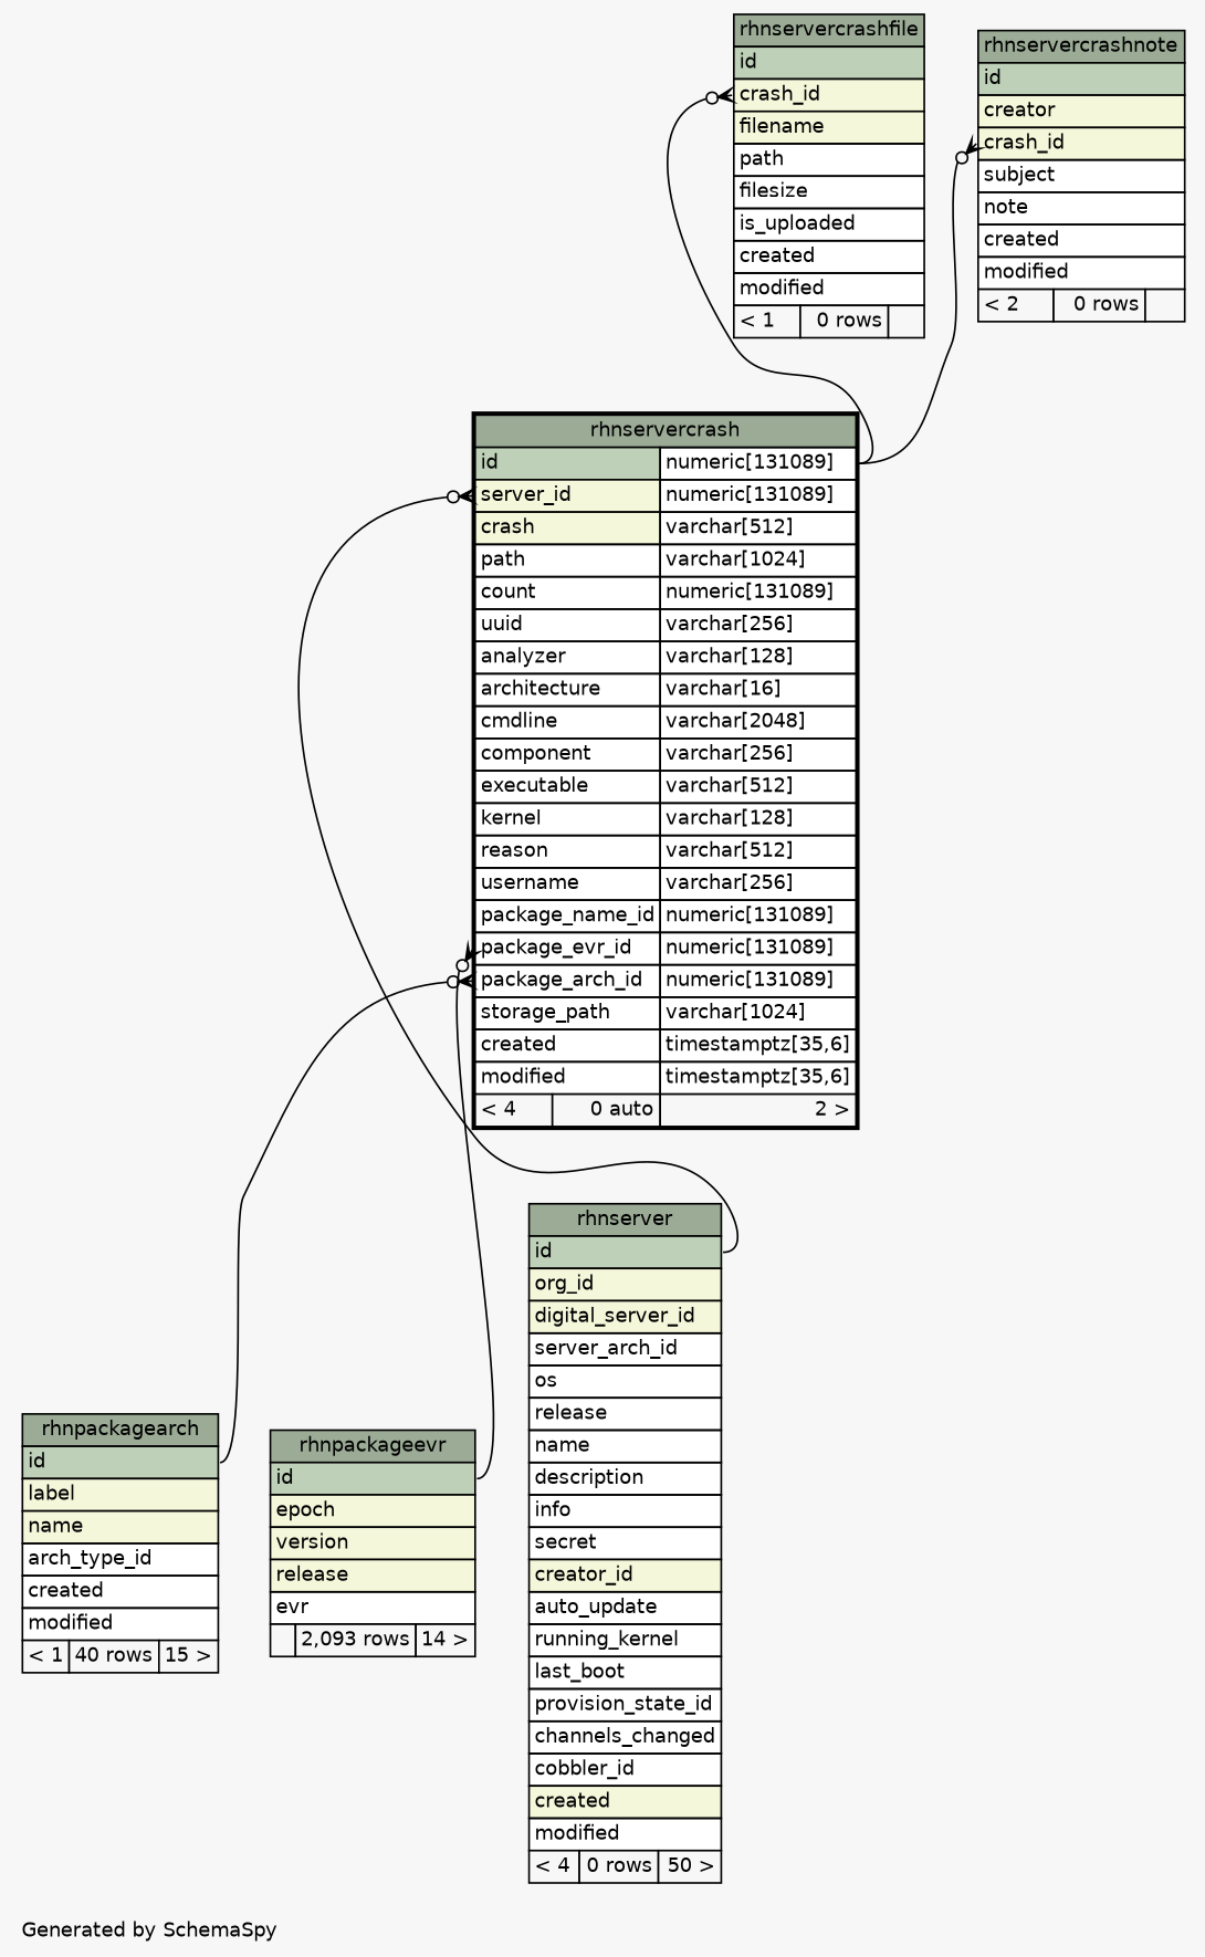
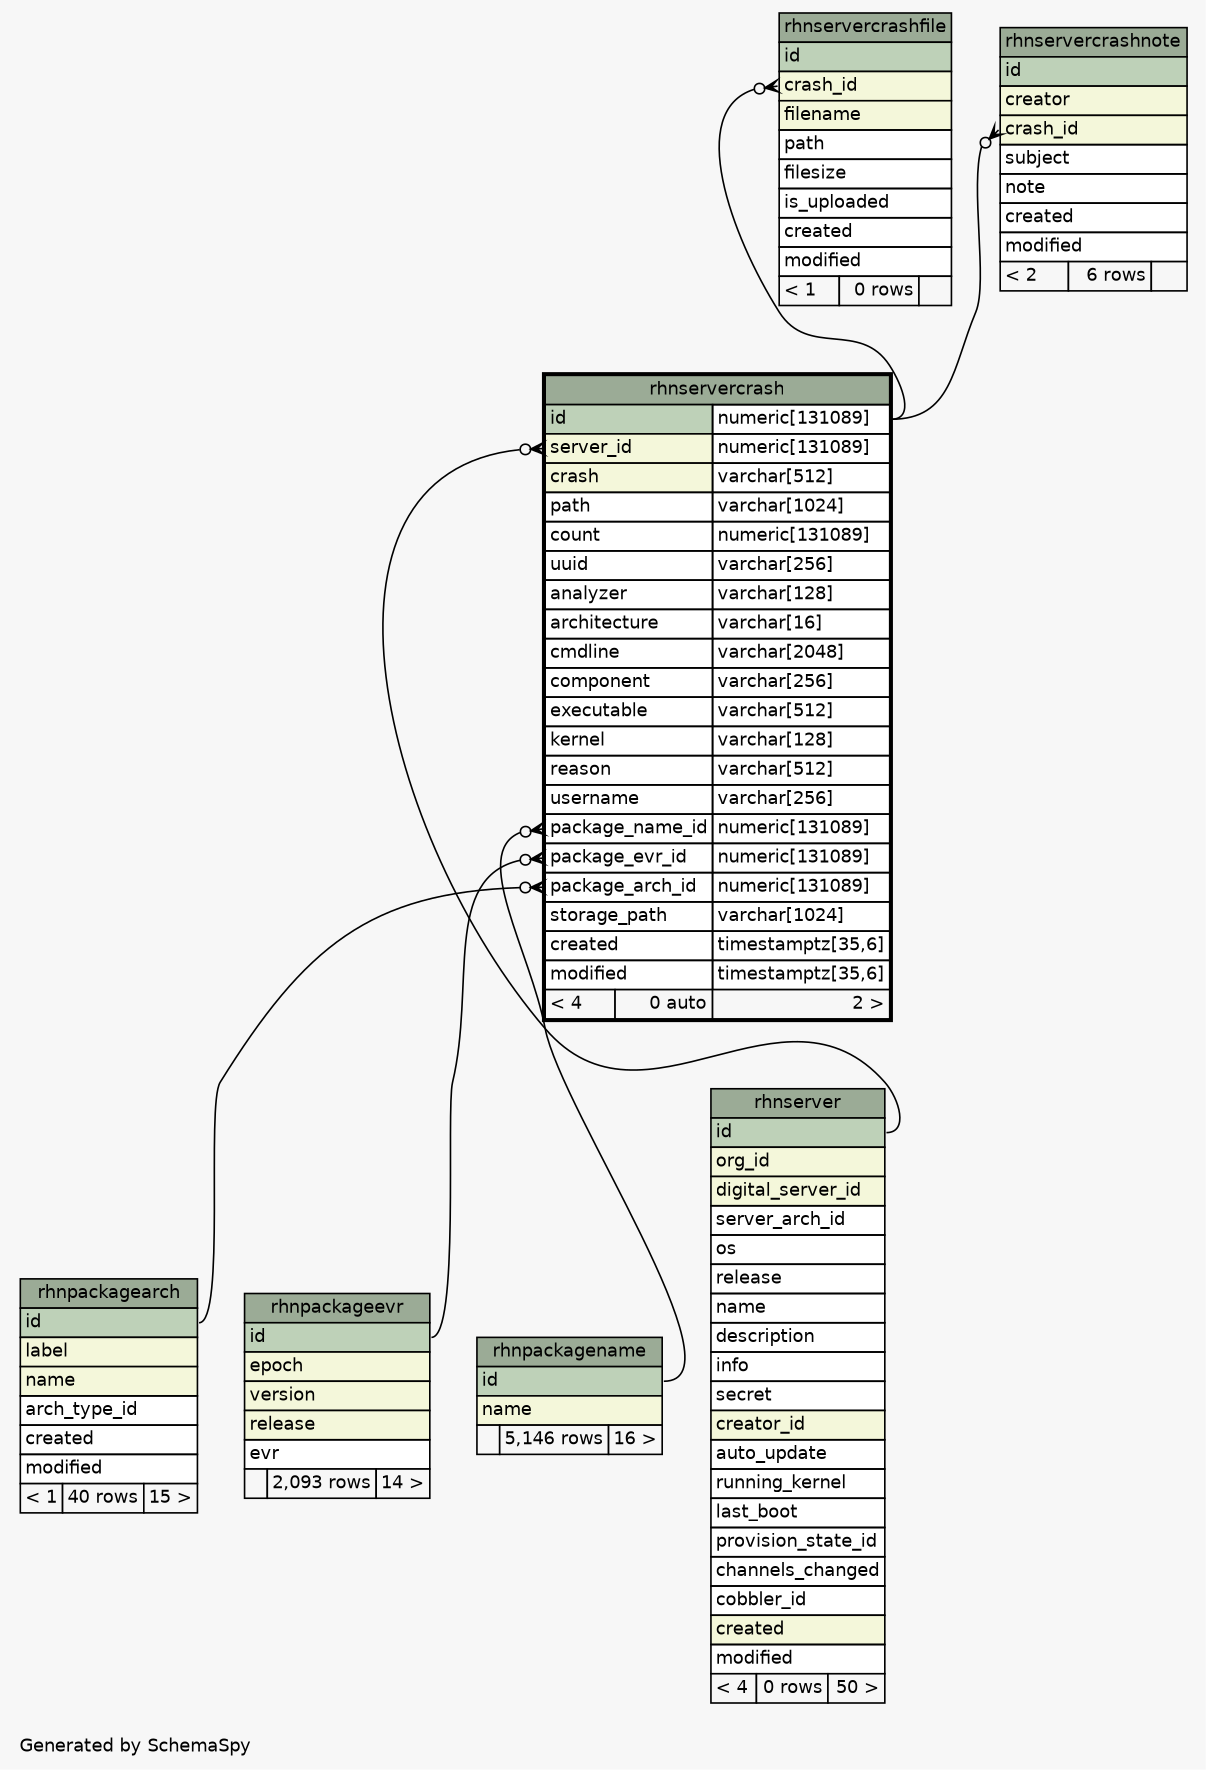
  digraph {
    bgcolor="#f7f7f7"
    fontname=Helvetica
    fontsize=11
    label="\nGenerated by SchemaSpy"
    labeljust=l
    nodesep=0.18
    rankdir=TB
    ranksep=0.46
    node [fontname=Helvetica fontsize=11 shape=plaintext]
    edge [arrowhead=none arrowsize=0.8 arrowtail=crowodot dir=back headport="id:e" tailport="crash_id:w"]
    n1 [label=<     <TABLE BORDER="2" CELLBORDER="1" CELLSPACING="0" BGCOLOR="#ffffff">       <TR><TD COLSPAN="3" BGCOLOR="#9bab96" ALIGN="CENTER">rhnservercrash</TD></TR>       <TR><TD PORT="id" COLSPAN="2" BGCOLOR="#bed1b8" ALIGN="LEFT">id</TD><TD PORT="id.type" ALIGN="LEFT">numeric[131089]</TD></TR>       <TR><TD PORT="server_id" COLSPAN="2" BGCOLOR="#f4f7da" ALIGN="LEFT">server_id</TD><TD PORT="server_id.type" ALIGN="LEFT">numeric[131089]</TD></TR>       <TR><TD PORT="crash" COLSPAN="2" BGCOLOR="#f4f7da" ALIGN="LEFT">crash</TD><TD PORT="crash.type" ALIGN="LEFT">varchar[512]</TD></TR>       <TR><TD PORT="path" COLSPAN="2" ALIGN="LEFT">path</TD><TD PORT="path.type" ALIGN="LEFT">varchar[1024]</TD></TR>       <TR><TD PORT="count" COLSPAN="2" ALIGN="LEFT">count</TD><TD PORT="count.type" ALIGN="LEFT">numeric[131089]</TD></TR>       <TR><TD PORT="uuid" COLSPAN="2" ALIGN="LEFT">uuid</TD><TD PORT="uuid.type" ALIGN="LEFT">varchar[256]</TD></TR>       <TR><TD PORT="analyzer" COLSPAN="2" ALIGN="LEFT">analyzer</TD><TD PORT="analyzer.type" ALIGN="LEFT">varchar[128]</TD></TR>       <TR><TD PORT="architecture" COLSPAN="2" ALIGN="LEFT">architecture</TD><TD PORT="architecture.type" ALIGN="LEFT">varchar[16]</TD></TR>       <TR><TD PORT="cmdline" COLSPAN="2" ALIGN="LEFT">cmdline</TD><TD PORT="cmdline.type" ALIGN="LEFT">varchar[2048]</TD></TR>       <TR><TD PORT="component" COLSPAN="2" ALIGN="LEFT">component</TD><TD PORT="component.type" ALIGN="LEFT">varchar[256]</TD></TR>       <TR><TD PORT="executable" COLSPAN="2" ALIGN="LEFT">executable</TD><TD PORT="executable.type" ALIGN="LEFT">varchar[512]</TD></TR>       <TR><TD PORT="kernel" COLSPAN="2" ALIGN="LEFT">kernel</TD><TD PORT="kernel.type" ALIGN="LEFT">varchar[128]</TD></TR>       <TR><TD PORT="reason" COLSPAN="2" ALIGN="LEFT">reason</TD><TD PORT="reason.type" ALIGN="LEFT">varchar[512]</TD></TR>       <TR><TD PORT="username" COLSPAN="2" ALIGN="LEFT">username</TD><TD PORT="username.type" ALIGN="LEFT">varchar[256]</TD></TR>       <TR><TD PORT="package_name_id" COLSPAN="2" ALIGN="LEFT">package_name_id</TD><TD PORT="package_name_id.type" ALIGN="LEFT">numeric[131089]</TD></TR>       <TR><TD PORT="package_evr_id" COLSPAN="2" ALIGN="LEFT">package_evr_id</TD><TD PORT="package_evr_id.type" ALIGN="LEFT">numeric[131089]</TD></TR>       <TR><TD PORT="package_arch_id" COLSPAN="2" ALIGN="LEFT">package_arch_id</TD><TD PORT="package_arch_id.type" ALIGN="LEFT">numeric[131089]</TD></TR>       <TR><TD PORT="storage_path" COLSPAN="2" ALIGN="LEFT">storage_path</TD><TD PORT="storage_path.type" ALIGN="LEFT">varchar[1024]</TD></TR>       <TR><TD PORT="created" COLSPAN="2" ALIGN="LEFT">created</TD><TD PORT="created.type" ALIGN="LEFT">timestamptz[35,6]</TD></TR>       <TR><TD PORT="modified" COLSPAN="2" ALIGN="LEFT">modified</TD><TD PORT="modified.type" ALIGN="LEFT">timestamptz[35,6]</TD></TR>       <TR><TD ALIGN="LEFT" BGCOLOR="#f7f7f7">&lt; 4</TD><TD ALIGN="RIGHT" BGCOLOR="#f7f7f7">0 auto</TD><TD ALIGN="RIGHT" BGCOLOR="#f7f7f7">2 &gt;</TD></TR>     </TABLE>>]
    n2 [label=<     <TABLE BORDER="0" CELLBORDER="1" CELLSPACING="0" BGCOLOR="#ffffff">       <TR><TD COLSPAN="3" BGCOLOR="#9bab96" ALIGN="CENTER">rhnpackagearch</TD></TR>       <TR><TD PORT="id" COLSPAN="3" BGCOLOR="#bed1b8" ALIGN="LEFT">id</TD></TR>       <TR><TD PORT="label" COLSPAN="3" BGCOLOR="#f4f7da" ALIGN="LEFT">label</TD></TR>       <TR><TD PORT="name" COLSPAN="3" BGCOLOR="#f4f7da" ALIGN="LEFT">name</TD></TR>       <TR><TD PORT="arch_type_id" COLSPAN="3" ALIGN="LEFT">arch_type_id</TD></TR>       <TR><TD PORT="created" COLSPAN="3" ALIGN="LEFT">created</TD></TR>       <TR><TD PORT="modified" COLSPAN="3" ALIGN="LEFT">modified</TD></TR>       <TR><TD ALIGN="LEFT" BGCOLOR="#f7f7f7">&lt; 1</TD><TD ALIGN="RIGHT" BGCOLOR="#f7f7f7">40 rows</TD><TD ALIGN="RIGHT" BGCOLOR="#f7f7f7">15 &gt;</TD></TR>     </TABLE>>]
    n3 [label=<     <TABLE BORDER="0" CELLBORDER="1" CELLSPACING="0" BGCOLOR="#ffffff">       <TR><TD COLSPAN="3" BGCOLOR="#9bab96" ALIGN="CENTER">rhnpackageevr</TD></TR>       <TR><TD PORT="id" COLSPAN="3" BGCOLOR="#bed1b8" ALIGN="LEFT">id</TD></TR>       <TR><TD PORT="epoch" COLSPAN="3" BGCOLOR="#f4f7da" ALIGN="LEFT">epoch</TD></TR>       <TR><TD PORT="version" COLSPAN="3" BGCOLOR="#f4f7da" ALIGN="LEFT">version</TD></TR>       <TR><TD PORT="release" COLSPAN="3" BGCOLOR="#f4f7da" ALIGN="LEFT">release</TD></TR>       <TR><TD PORT="evr" COLSPAN="3" ALIGN="LEFT">evr</TD></TR>       <TR><TD ALIGN="LEFT" BGCOLOR="#f7f7f7">  </TD><TD ALIGN="RIGHT" BGCOLOR="#f7f7f7">2,093 rows</TD><TD ALIGN="RIGHT" BGCOLOR="#f7f7f7">14 &gt;</TD></TR>     </TABLE>>]
+   n4 [label=<     <TABLE BORDER="0" CELLBORDER="1" CELLSPACING="0" BGCOLOR="#ffffff">       <TR><TD COLSPAN="3" BGCOLOR="#9bab96" ALIGN="CENTER">rhnpackagename</TD></TR>       <TR><TD PORT="id" COLSPAN="3" BGCOLOR="#bed1b8" ALIGN="LEFT">id</TD></TR>       <TR><TD PORT="name" COLSPAN="3" BGCOLOR="#f4f7da" ALIGN="LEFT">name</TD></TR>       <TR><TD ALIGN="LEFT" BGCOLOR="#f7f7f7">  </TD><TD ALIGN="RIGHT" BGCOLOR="#f7f7f7">5,146 rows</TD><TD ALIGN="RIGHT" BGCOLOR="#f7f7f7">16 &gt;</TD></TR>     </TABLE>>]
    n5 [label=<     <TABLE BORDER="0" CELLBORDER="1" CELLSPACING="0" BGCOLOR="#ffffff">       <TR><TD COLSPAN="3" BGCOLOR="#9bab96" ALIGN="CENTER">rhnserver</TD></TR>       <TR><TD PORT="id" COLSPAN="3" BGCOLOR="#bed1b8" ALIGN="LEFT">id</TD></TR>       <TR><TD PORT="org_id" COLSPAN="3" BGCOLOR="#f4f7da" ALIGN="LEFT">org_id</TD></TR>       <TR><TD PORT="digital_server_id" COLSPAN="3" BGCOLOR="#f4f7da" ALIGN="LEFT">digital_server_id</TD></TR>       <TR><TD PORT="server_arch_id" COLSPAN="3" ALIGN="LEFT">server_arch_id</TD></TR>       <TR><TD PORT="os" COLSPAN="3" ALIGN="LEFT">os</TD></TR>       <TR><TD PORT="release" COLSPAN="3" ALIGN="LEFT">release</TD></TR>       <TR><TD PORT="name" COLSPAN="3" ALIGN="LEFT">name</TD></TR>       <TR><TD PORT="description" COLSPAN="3" ALIGN="LEFT">description</TD></TR>       <TR><TD PORT="info" COLSPAN="3" ALIGN="LEFT">info</TD></TR>       <TR><TD PORT="secret" COLSPAN="3" ALIGN="LEFT">secret</TD></TR>       <TR><TD PORT="creator_id" COLSPAN="3" BGCOLOR="#f4f7da" ALIGN="LEFT">creator_id</TD></TR>       <TR><TD PORT="auto_update" COLSPAN="3" ALIGN="LEFT">auto_update</TD></TR>       <TR><TD PORT="running_kernel" COLSPAN="3" ALIGN="LEFT">running_kernel</TD></TR>       <TR><TD PORT="last_boot" COLSPAN="3" ALIGN="LEFT">last_boot</TD></TR>       <TR><TD PORT="provision_state_id" COLSPAN="3" ALIGN="LEFT">provision_state_id</TD></TR>       <TR><TD PORT="channels_changed" COLSPAN="3" ALIGN="LEFT">channels_changed</TD></TR>       <TR><TD PORT="cobbler_id" COLSPAN="3" ALIGN="LEFT">cobbler_id</TD></TR>       <TR><TD PORT="created" COLSPAN="3" BGCOLOR="#f4f7da" ALIGN="LEFT">created</TD></TR>       <TR><TD PORT="modified" COLSPAN="3" ALIGN="LEFT">modified</TD></TR>       <TR><TD ALIGN="LEFT" BGCOLOR="#f7f7f7">&lt; 4</TD><TD ALIGN="RIGHT" BGCOLOR="#f7f7f7">0 rows</TD><TD ALIGN="RIGHT" BGCOLOR="#f7f7f7">50 &gt;</TD></TR>     </TABLE>>]
    n6 [label=<     <TABLE BORDER="0" CELLBORDER="1" CELLSPACING="0" BGCOLOR="#ffffff">       <TR><TD COLSPAN="3" BGCOLOR="#9bab96" ALIGN="CENTER">rhnservercrashfile</TD></TR>       <TR><TD PORT="id" COLSPAN="3" BGCOLOR="#bed1b8" ALIGN="LEFT">id</TD></TR>       <TR><TD PORT="crash_id" COLSPAN="3" BGCOLOR="#f4f7da" ALIGN="LEFT">crash_id</TD></TR>       <TR><TD PORT="filename" COLSPAN="3" BGCOLOR="#f4f7da" ALIGN="LEFT">filename</TD></TR>       <TR><TD PORT="path" COLSPAN="3" ALIGN="LEFT">path</TD></TR>       <TR><TD PORT="filesize" COLSPAN="3" ALIGN="LEFT">filesize</TD></TR>       <TR><TD PORT="is_uploaded" COLSPAN="3" ALIGN="LEFT">is_uploaded</TD></TR>       <TR><TD PORT="created" COLSPAN="3" ALIGN="LEFT">created</TD></TR>       <TR><TD PORT="modified" COLSPAN="3" ALIGN="LEFT">modified</TD></TR>       <TR><TD ALIGN="LEFT" BGCOLOR="#f7f7f7">&lt; 1</TD><TD ALIGN="RIGHT" BGCOLOR="#f7f7f7">0 rows</TD><TD ALIGN="RIGHT" BGCOLOR="#f7f7f7">  </TD></TR>     </TABLE>>]
-   n7 [label=<     <TABLE BORDER="0" CELLBORDER="1" CELLSPACING="0" BGCOLOR="#ffffff">       <TR><TD COLSPAN="3" BGCOLOR="#9bab96" ALIGN="CENTER">rhnservercrashnote</TD></TR>       <TR><TD PORT="id" COLSPAN="3" BGCOLOR="#bed1b8" ALIGN="LEFT">id</TD></TR>       <TR><TD PORT="creator" COLSPAN="3" BGCOLOR="#f4f7da" ALIGN="LEFT">creator</TD></TR>       <TR><TD PORT="crash_id" COLSPAN="3" BGCOLOR="#f4f7da" ALIGN="LEFT">crash_id</TD></TR>       <TR><TD PORT="subject" COLSPAN="3" ALIGN="LEFT">subject</TD></TR>       <TR><TD PORT="note" COLSPAN="3" ALIGN="LEFT">note</TD></TR>       <TR><TD PORT="created" COLSPAN="3" ALIGN="LEFT">created</TD></TR>       <TR><TD PORT="modified" COLSPAN="3" ALIGN="LEFT">modified</TD></TR>       <TR><TD ALIGN="LEFT" BGCOLOR="#f7f7f7">&lt; 2</TD><TD ALIGN="RIGHT" BGCOLOR="#f7f7f7">0 rows</TD><TD ALIGN="RIGHT" BGCOLOR="#f7f7f7">  </TD></TR>     </TABLE>>]
+   n7 [label=<     <TABLE BORDER="0" CELLBORDER="1" CELLSPACING="0" BGCOLOR="#ffffff">       <TR><TD COLSPAN="3" BGCOLOR="#9bab96" ALIGN="CENTER">rhnservercrashnote</TD></TR>       <TR><TD PORT="id" COLSPAN="3" BGCOLOR="#bed1b8" ALIGN="LEFT">id</TD></TR>       <TR><TD PORT="creator" COLSPAN="3" BGCOLOR="#f4f7da" ALIGN="LEFT">creator</TD></TR>       <TR><TD PORT="crash_id" COLSPAN="3" BGCOLOR="#f4f7da" ALIGN="LEFT">crash_id</TD></TR>       <TR><TD PORT="subject" COLSPAN="3" ALIGN="LEFT">subject</TD></TR>       <TR><TD PORT="note" COLSPAN="3" ALIGN="LEFT">note</TD></TR>       <TR><TD PORT="created" COLSPAN="3" ALIGN="LEFT">created</TD></TR>       <TR><TD PORT="modified" COLSPAN="3" ALIGN="LEFT">modified</TD></TR>       <TR><TD ALIGN="LEFT" BGCOLOR="#f7f7f7">&lt; 2</TD><TD ALIGN="RIGHT" BGCOLOR="#f7f7f7">6 rows</TD><TD ALIGN="RIGHT" BGCOLOR="#f7f7f7">  </TD></TR>     </TABLE>>]
    n1 -> n2 [tailport="package_arch_id:w"]
    n1 -> n3 [tailport="package_evr_id:w"]
+   n1 -> n4 [tailport="package_name_id:w"]
    n1 -> n5 [tailport="server_id:w"]
    n6 -> n1 [headport="id.type:e"]
    n7 -> n1 [headport="id.type:e"]
  }
